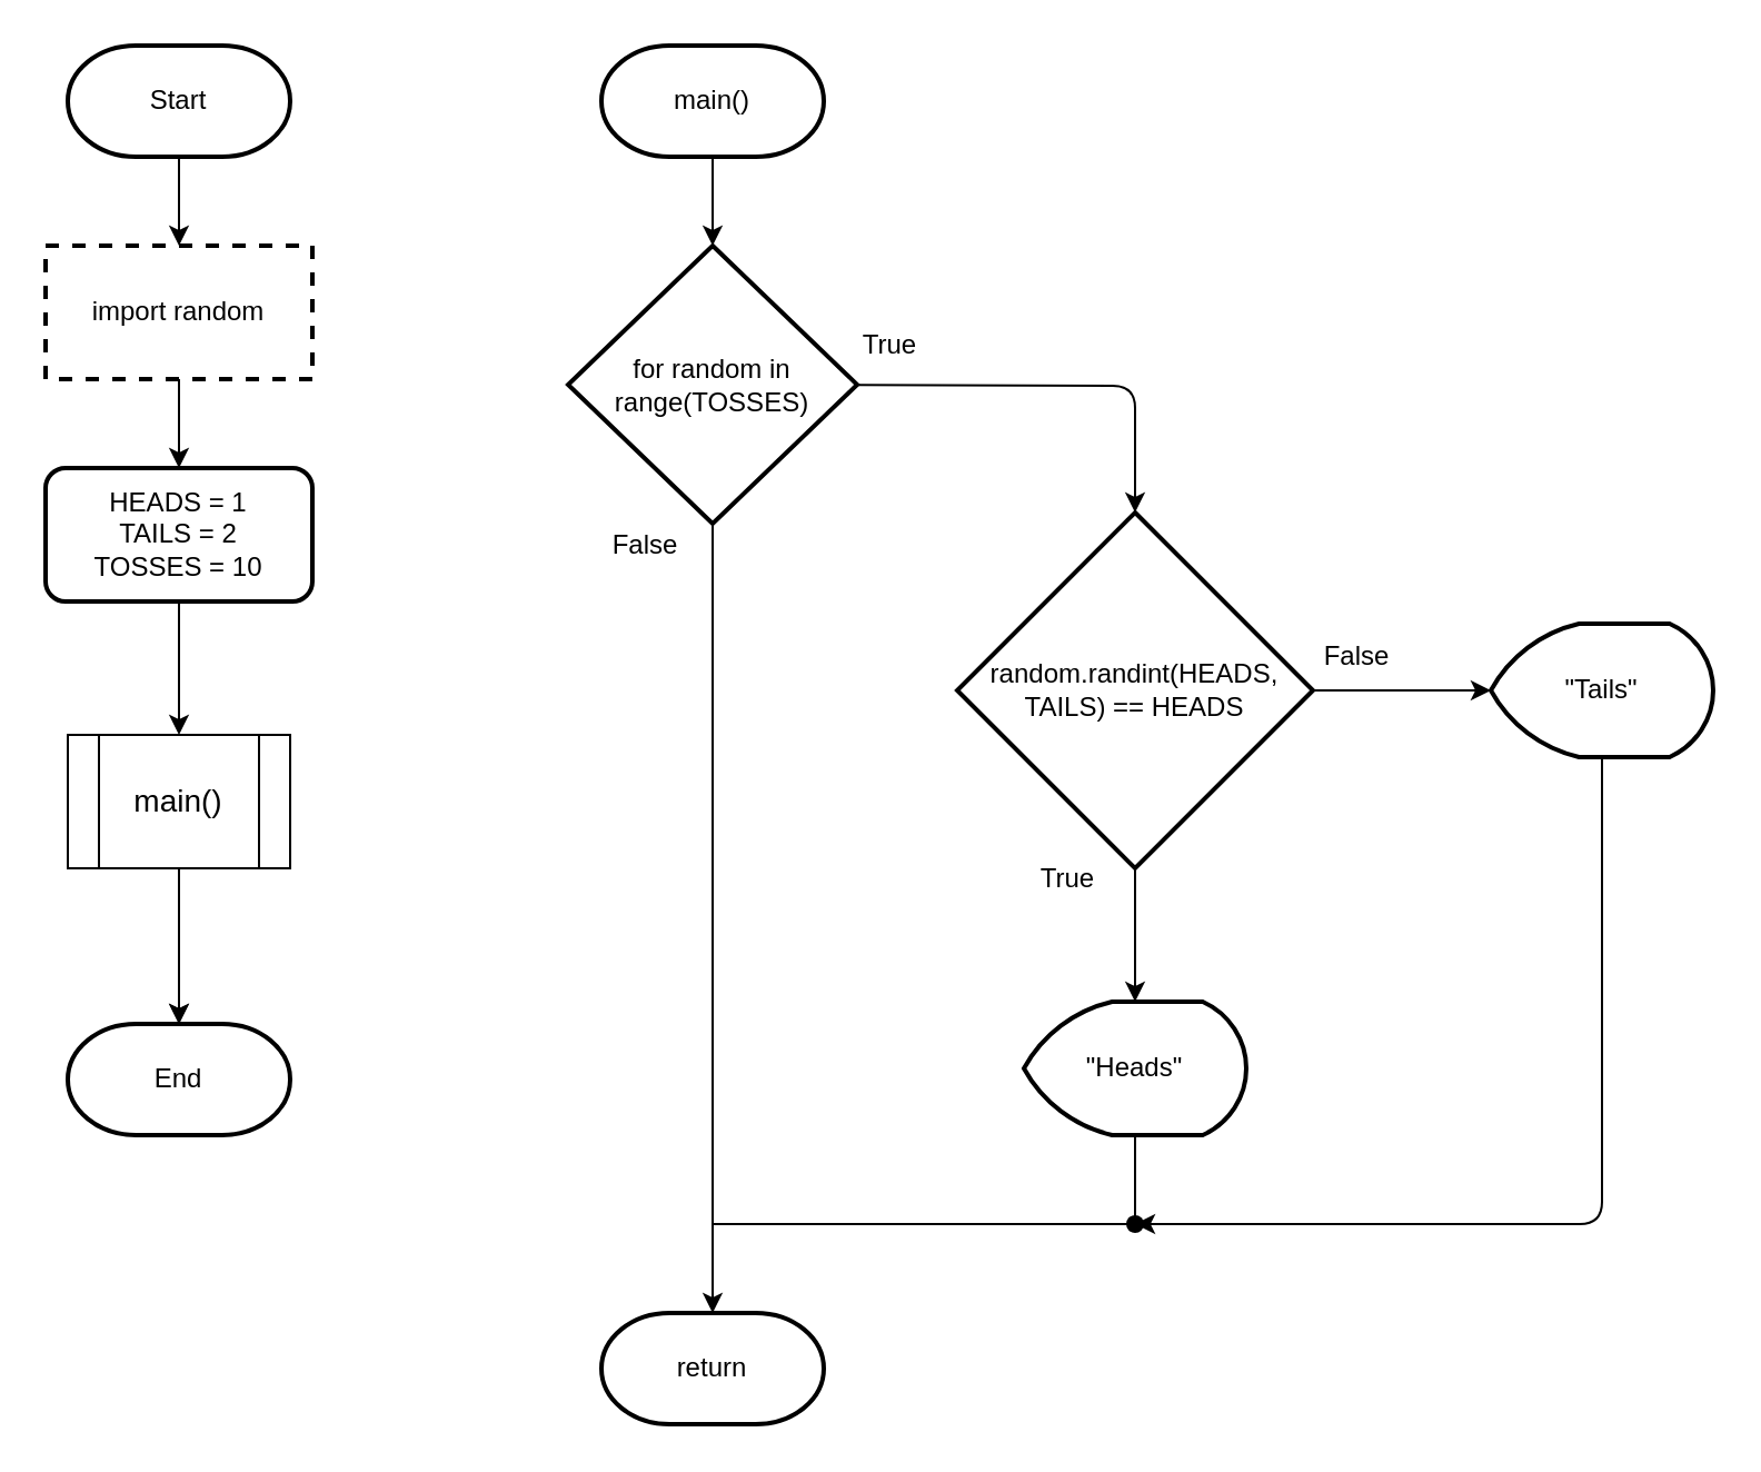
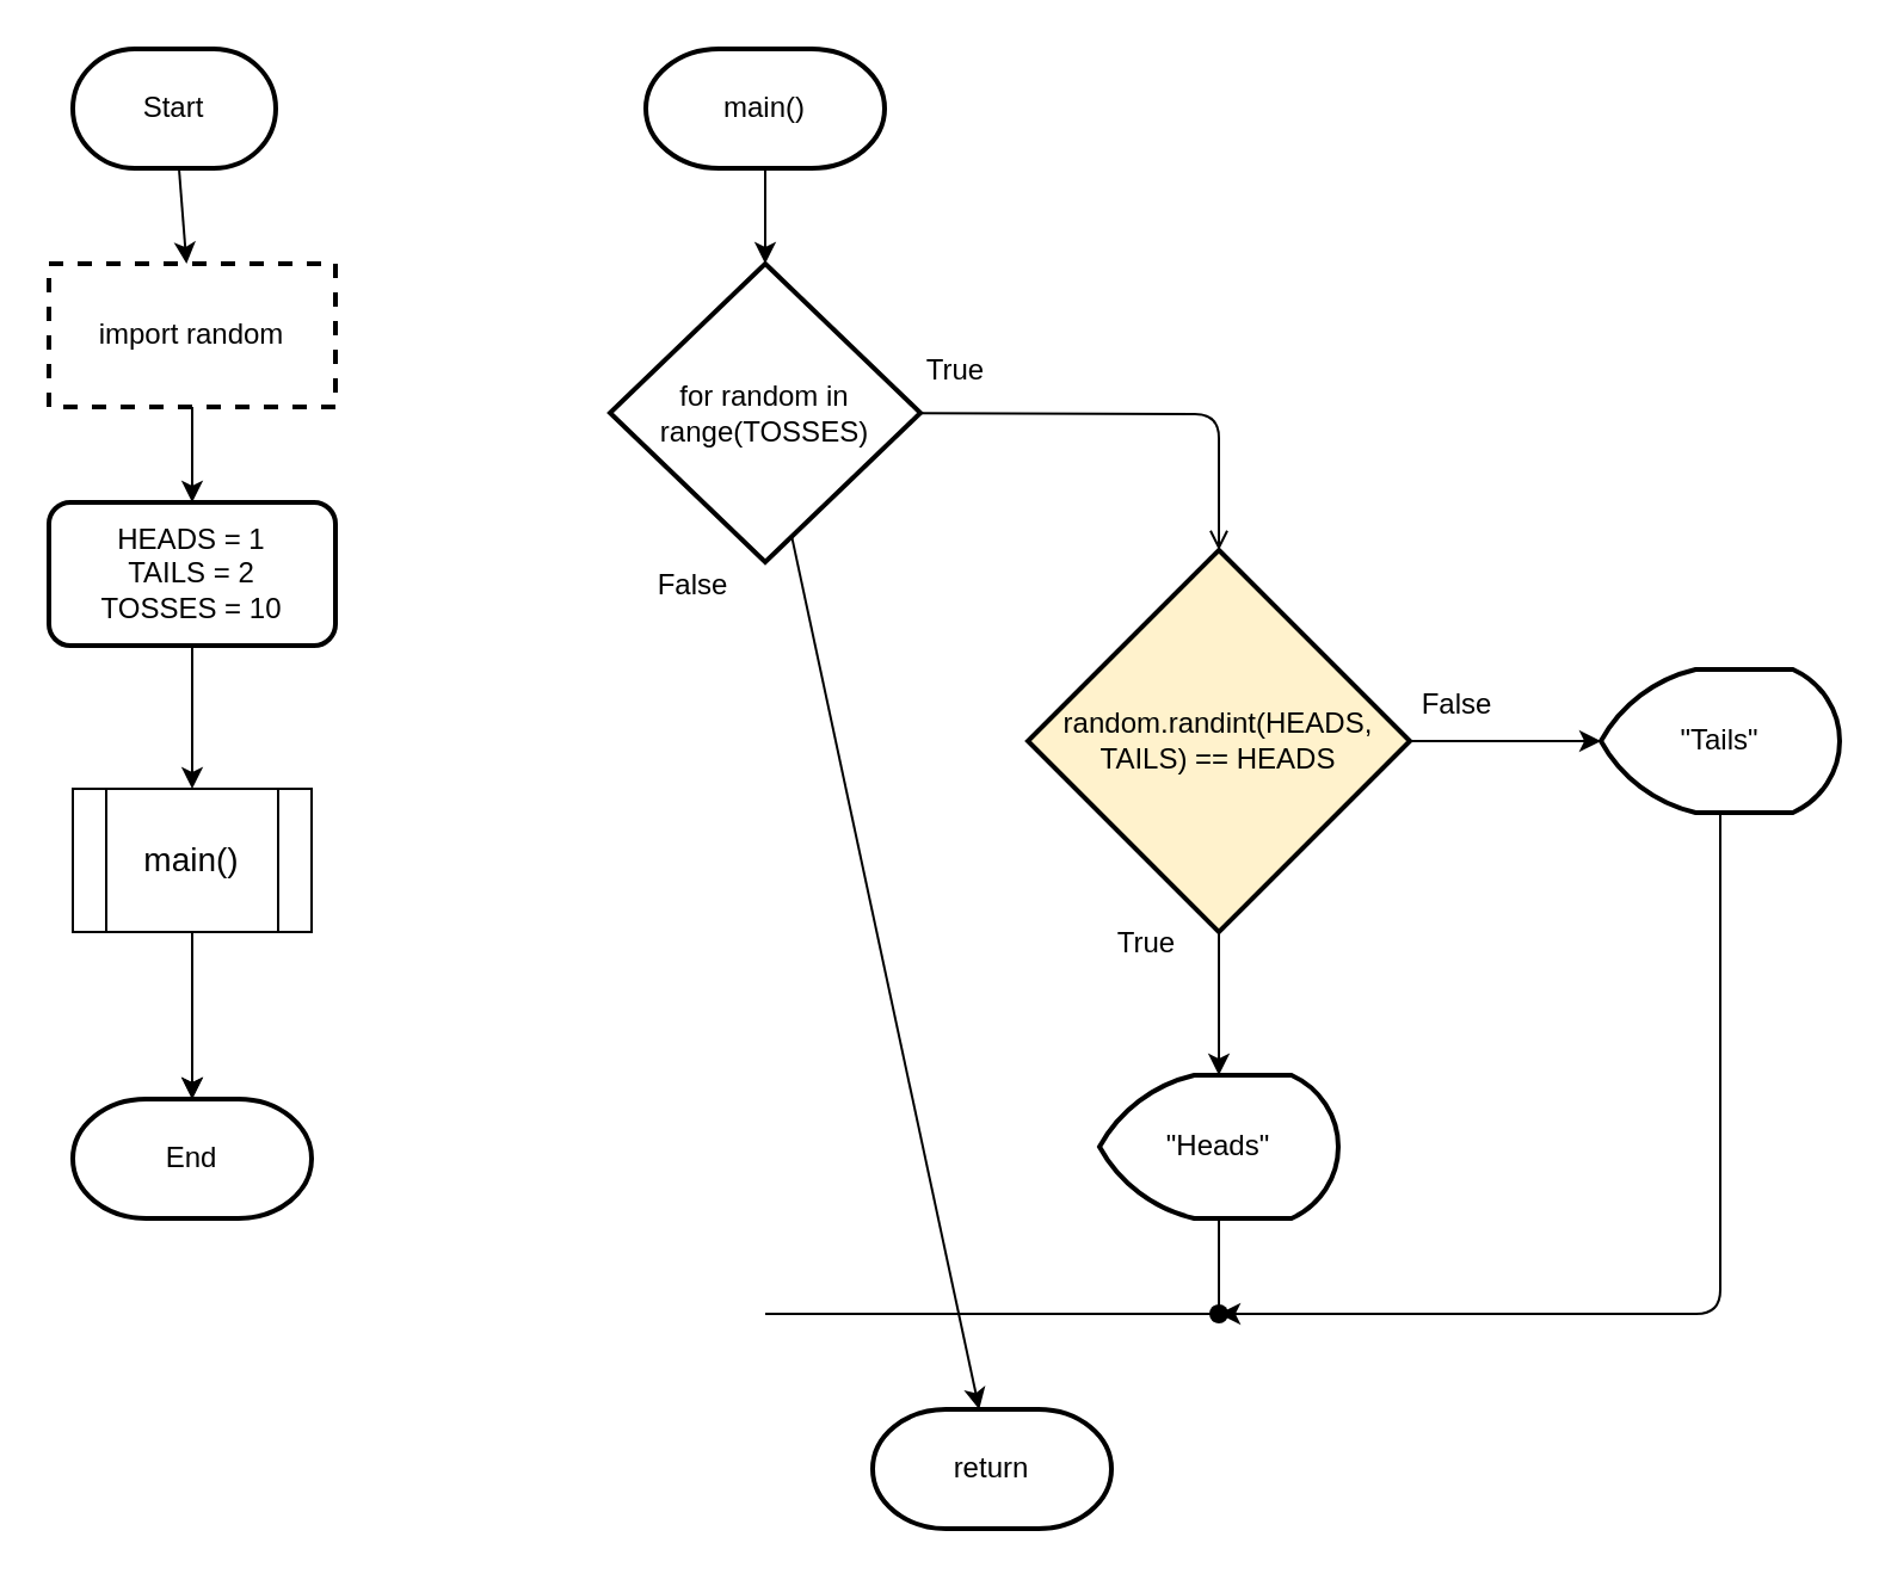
  <mxCell id="0" />
  <mxCell id="1" parent="0" />
  <mxCell id="2" value="" style="edgeStyle=none;html=1;" edge="1" parent="1" source="3" target="5"><mxGeometry relative="1" as="geometry" /></mxCell>
- <mxCell id="3" value="Start" style="strokeWidth=2;html=1;shape=mxgraph.flowchart.terminator;whiteSpace=wrap;" vertex="1" parent="1"><mxGeometry x="30" y="20" width="100" height="50" as="geometry" /></mxCell>
+ <mxCell id="3" value="Start" style="strokeWidth=2;html=1;shape=mxgraph.flowchart.terminator;whiteSpace=wrap;" vertex="1" parent="1"><mxGeometry x="30" y="20" width="85" height="50" as="geometry" /></mxCell>
  <mxCell id="4" value="" style="edgeStyle=none;html=1;" edge="1" parent="1" source="5" target="7"><mxGeometry relative="1" as="geometry" /></mxCell>
  <mxCell id="5" value="import random" style="whiteSpace=wrap;html=1;strokeWidth=2;dashed=1;" vertex="1" parent="1"><mxGeometry x="20" y="110" width="120" height="60" as="geometry" /></mxCell>
  <mxCell id="6" value="" style="edgeStyle=none;html=1;" edge="1" parent="1" source="7" target="26"><mxGeometry relative="1" as="geometry" /></mxCell>
  <mxCell id="7" value="HEADS = 1&lt;br&gt;TAILS = 2&lt;br&gt;TOSSES = 10" style="whiteSpace=wrap;html=1;strokeWidth=2;rounded=1;" vertex="1" parent="1"><mxGeometry x="20" y="210" width="120" height="60" as="geometry" /></mxCell>
  <mxCell id="8" value="" style="edgeStyle=none;html=1;" edge="1" parent="1" source="9" target="12"><mxGeometry relative="1" as="geometry" /></mxCell>
  <mxCell id="9" value="main()" style="strokeWidth=2;html=1;shape=mxgraph.flowchart.terminator;whiteSpace=wrap;" vertex="1" parent="1"><mxGeometry x="270" y="20" width="100" height="50" as="geometry" /></mxCell>
- <mxCell id="10" value="" style="edgeStyle=none;html=1;" edge="1" parent="1" source="12" target="15"><mxGeometry relative="1" as="geometry"><Array as="points"><mxPoint x="510" y="173" /></Array></mxGeometry></mxCell>
+ <mxCell id="10" value="" style="edgeStyle=none;html=1;endArrow=open;" edge="1" parent="1" source="12" target="15"><mxGeometry relative="1" as="geometry"><Array as="points"><mxPoint x="510" y="173" /></Array></mxGeometry></mxCell>
  <mxCell id="11" value="" style="edgeStyle=none;html=1;" edge="1" parent="1" source="12" target="22"><mxGeometry relative="1" as="geometry" /></mxCell>
  <mxCell id="12" value="for random in range(TOSSES)" style="rhombus;whiteSpace=wrap;html=1;strokeWidth=2;" vertex="1" parent="1"><mxGeometry x="255" y="110" width="130" height="125" as="geometry" /></mxCell>
  <mxCell id="13" value="" style="edgeStyle=none;html=1;" edge="1" parent="1" source="15" target="16"><mxGeometry relative="1" as="geometry" /></mxCell>
  <mxCell id="14" value="" style="edgeStyle=none;html=1;" edge="1" parent="1" source="15" target="19"><mxGeometry relative="1" as="geometry" /></mxCell>
- <mxCell id="15" value="random.randint(HEADS, TAILS) == HEADS" style="rhombus;whiteSpace=wrap;html=1;strokeWidth=2;" vertex="1" parent="1"><mxGeometry x="430" y="230" width="160" height="160" as="geometry" /></mxCell>
+ <mxCell id="15" value="random.randint(HEADS, TAILS) == HEADS" style="rhombus;whiteSpace=wrap;html=1;strokeWidth=2;fillColor=#fff2cc;" vertex="1" parent="1"><mxGeometry x="430" y="230" width="160" height="160" as="geometry" /></mxCell>
  <mxCell id="16" value="&quot;Heads&quot;" style="strokeWidth=2;html=1;shape=mxgraph.flowchart.display;whiteSpace=wrap;" vertex="1" parent="1"><mxGeometry x="460" y="450" width="100" height="60" as="geometry" /></mxCell>
  <mxCell id="17" value="True" style="text;html=1;strokeColor=none;fillColor=none;align=center;verticalAlign=middle;whiteSpace=wrap;rounded=0;" vertex="1" parent="1"><mxGeometry x="450" y="380" width="60" height="30" as="geometry" /></mxCell>
  <mxCell id="18" value="" style="edgeStyle=none;html=1;" edge="1" parent="1" source="19" target="28"><mxGeometry relative="1" as="geometry"><Array as="points"><mxPoint x="720" y="550" /></Array></mxGeometry></mxCell>
  <mxCell id="19" value="&quot;Tails&quot;" style="strokeWidth=2;html=1;shape=mxgraph.flowchart.display;whiteSpace=wrap;" vertex="1" parent="1"><mxGeometry x="670" y="280" width="100" height="60" as="geometry" /></mxCell>
  <mxCell id="20" value="False" style="text;html=1;strokeColor=none;fillColor=none;align=center;verticalAlign=middle;whiteSpace=wrap;rounded=0;" vertex="1" parent="1"><mxGeometry x="580" y="280" width="60" height="30" as="geometry" /></mxCell>
  <mxCell id="21" value="True" style="text;html=1;strokeColor=none;fillColor=none;align=center;verticalAlign=middle;whiteSpace=wrap;rounded=0;" vertex="1" parent="1"><mxGeometry x="370" y="140" width="60" height="30" as="geometry" /></mxCell>
- <mxCell id="22" value="return" style="strokeWidth=2;html=1;shape=mxgraph.flowchart.terminator;whiteSpace=wrap;" vertex="1" parent="1"><mxGeometry x="270" y="590" width="100" height="50" as="geometry" /></mxCell>
+ <mxCell id="22" value="return" style="strokeWidth=2;html=1;shape=mxgraph.flowchart.terminator;whiteSpace=wrap;" vertex="1" parent="1"><mxGeometry x="365" y="590" width="100" height="50" as="geometry" /></mxCell>
  <mxCell id="23" value="False" style="text;html=1;strokeColor=none;fillColor=none;align=center;verticalAlign=middle;whiteSpace=wrap;rounded=0;" vertex="1" parent="1"><mxGeometry x="260" y="230" width="60" height="30" as="geometry" /></mxCell>
  <mxCell id="24" value="" style="edgeStyle=none;html=1;" edge="1" parent="1" source="26" target="30"><mxGeometry relative="1" as="geometry" /></mxCell>
  <mxCell id="25" value="" style="edgeStyle=none;html=1;fontSize=14;" edge="1" parent="1" source="26" target="30"><mxGeometry relative="1" as="geometry" /></mxCell>
  <mxCell id="26" value="" style="verticalLabelPosition=bottom;verticalAlign=top;html=1;shape=process;whiteSpace=wrap;rounded=1;size=0.14;arcSize=0;align=center;" vertex="1" parent="1"><mxGeometry x="30" y="330" width="100" height="60" as="geometry" /></mxCell>
  <mxCell id="27" value="" style="endArrow=none;html=1;entryX=0.5;entryY=1;entryDx=0;entryDy=0;entryPerimeter=0;startArrow=none;" edge="1" parent="1" source="28" target="16"><mxGeometry width="50" height="50" relative="1" as="geometry"><mxPoint x="320" y="550" as="sourcePoint" /><mxPoint x="550" y="440" as="targetPoint" /><Array as="points"><mxPoint x="510" y="550" /></Array></mxGeometry></mxCell>
  <mxCell id="28" value="" style="shape=waypoint;sketch=0;size=6;pointerEvents=1;points=[];fillColor=default;resizable=0;rotatable=0;perimeter=centerPerimeter;snapToPoint=1;strokeWidth=2;" vertex="1" parent="1"><mxGeometry x="490" y="530" width="40" height="40" as="geometry" /></mxCell>
  <mxCell id="29" value="" style="endArrow=none;html=1;entryDx=0;entryDy=0;entryPerimeter=0;" edge="1" parent="1" target="28"><mxGeometry width="50" height="50" relative="1" as="geometry"><mxPoint x="320" y="550" as="sourcePoint" /><mxPoint x="510" y="510" as="targetPoint" /><Array as="points" /></mxGeometry></mxCell>
  <mxCell id="30" value="End" style="strokeWidth=2;html=1;shape=mxgraph.flowchart.terminator;whiteSpace=wrap;" vertex="1" parent="1"><mxGeometry x="30" y="460" width="100" height="50" as="geometry" /></mxCell>
  <mxCell id="31" value="main()" style="text;html=1;strokeColor=none;fillColor=none;align=center;verticalAlign=middle;whiteSpace=wrap;rounded=0;fontSize=14;" vertex="1" parent="1"><mxGeometry x="50" y="345" width="60" height="30" as="geometry" /></mxCell>
